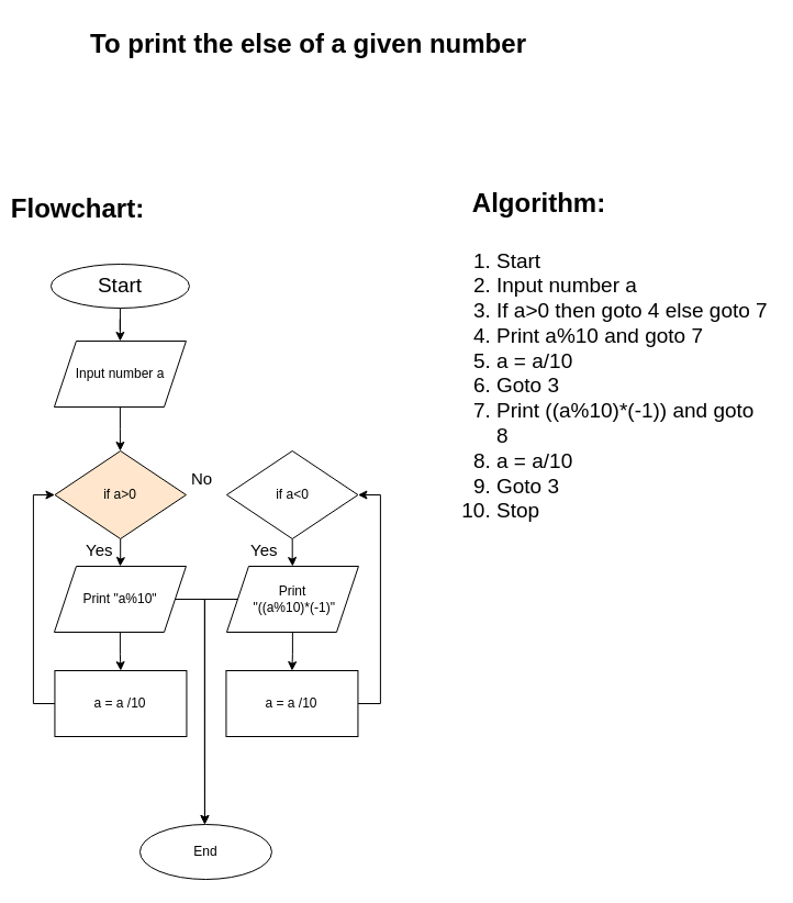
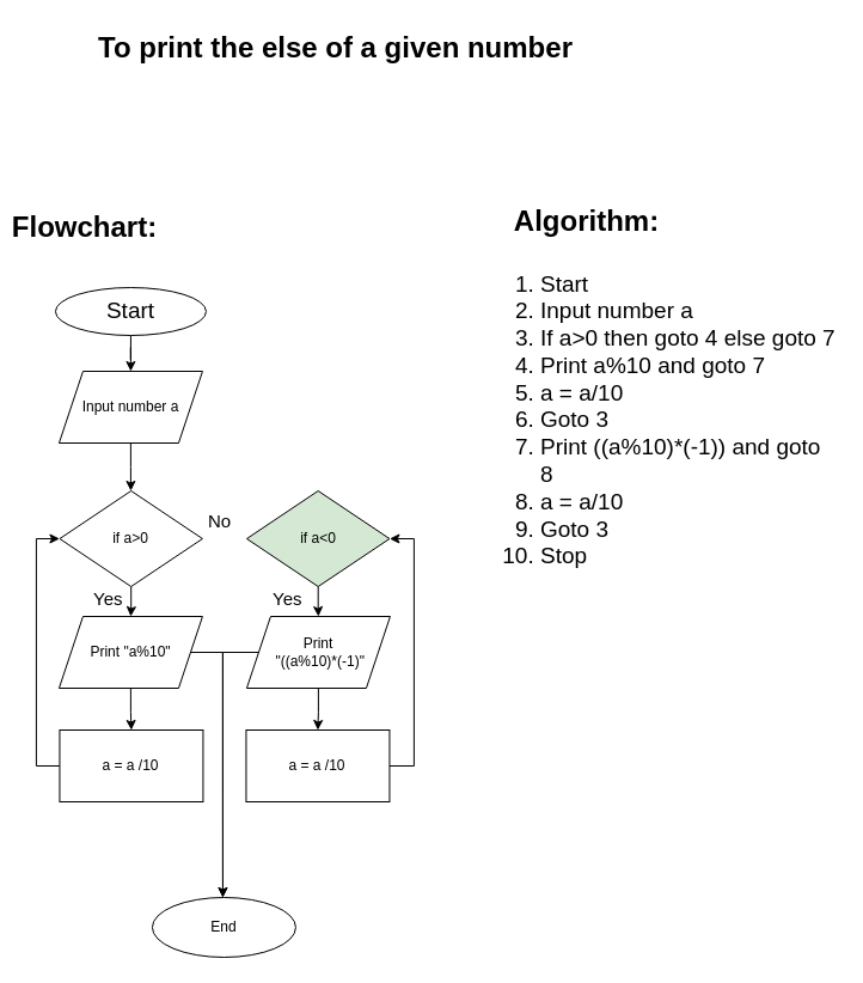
  <mxCell id="0" />
  <mxCell id="1" parent="0" />
  <mxCell id="2" value="" style="edgeStyle=orthogonalEdgeStyle;rounded=0;orthogonalLoop=1;jettySize=auto;html=1;" parent="1" source="3" target="9" edge="1"><mxGeometry relative="1" as="geometry" /></mxCell>
  <mxCell id="3" value="&lt;font style=&quot;font-size: 19px;&quot;&gt;Start&lt;/font&gt;" style="ellipse;whiteSpace=wrap;html=1;" parent="1" vertex="1"><mxGeometry x="45.94" y="240" width="126" height="40" as="geometry" /></mxCell>
  <mxCell id="4" value="Algorithm:" style="text;strokeColor=none;fillColor=none;html=1;fontSize=24;fontStyle=1;verticalAlign=middle;align=center;" parent="1" vertex="1"><mxGeometry x="440" y="165" width="100" height="40" as="geometry" /></mxCell>
  <mxCell id="5" value="Flowchart:" style="text;strokeColor=none;fillColor=none;html=1;fontSize=24;fontStyle=1;verticalAlign=middle;align=center;" parent="1" vertex="1"><mxGeometry x="20" y="170" width="100" height="40" as="geometry" /></mxCell>
  <mxCell id="6" value="To print the else of a given number" style="text;strokeColor=none;fillColor=none;html=1;fontSize=24;fontStyle=1;verticalAlign=middle;align=center;" parent="1" vertex="1"><mxGeometry x="230" y="20" width="100" height="40" as="geometry" /></mxCell>
  <mxCell id="7" value="&lt;ol&gt;&lt;li&gt;Start&lt;/li&gt;&lt;li&gt;Input number a&lt;/li&gt;&lt;li&gt;If a&amp;gt;0 then goto 4 else goto 7&lt;/li&gt;&lt;li&gt;Print a%10 and goto 7&lt;/li&gt;&lt;li&gt;a = a/10&lt;/li&gt;&lt;li&gt;Goto 3&lt;/li&gt;&lt;li&gt;Print ((a%10)*(-1)) and goto 8&lt;/li&gt;&lt;li&gt;a = a/10&lt;/li&gt;&lt;li&gt;Goto 3&lt;/li&gt;&lt;li&gt;Stop&lt;/li&gt;&lt;/ol&gt;" style="text;strokeColor=none;fillColor=none;html=1;whiteSpace=wrap;verticalAlign=middle;overflow=hidden;fontSize=19;" parent="1" vertex="1"><mxGeometry x="410" y="205" width="290" height="280" as="geometry" /></mxCell>
  <mxCell id="8" value="" style="edgeStyle=orthogonalEdgeStyle;rounded=0;orthogonalLoop=1;jettySize=auto;html=1;" parent="1" source="9" edge="1"><mxGeometry relative="1" as="geometry"><mxPoint x="108.94" y="410" as="targetPoint" /></mxGeometry></mxCell>
  <mxCell id="9" value="Input number a" style="shape=parallelogram;perimeter=parallelogramPerimeter;whiteSpace=wrap;html=1;fixedSize=1;" parent="1" vertex="1"><mxGeometry x="48.94" y="310" width="120" height="60" as="geometry" /></mxCell>
  <mxCell id="10" value="" style="edgeStyle=orthogonalEdgeStyle;rounded=0;orthogonalLoop=1;jettySize=auto;html=1;" edge="1" parent="1" source="11" target="14"><mxGeometry relative="1" as="geometry" /></mxCell>
- <mxCell id="11" value="if a&amp;gt;0" style="rhombus;whiteSpace=wrap;html=1;fillColor=#ffe6cc;" vertex="1" parent="1"><mxGeometry x="49.44" y="410" width="119.5" height="80" as="geometry" /></mxCell>
+ <mxCell id="11" value="if a&amp;gt;0" style="rhombus;whiteSpace=wrap;html=1;" vertex="1" parent="1"><mxGeometry x="49.44" y="410" width="119.5" height="80" as="geometry" /></mxCell>
  <mxCell id="12" value="" style="edgeStyle=orthogonalEdgeStyle;rounded=0;orthogonalLoop=1;jettySize=auto;html=1;" edge="1" parent="1" source="14" target="16"><mxGeometry relative="1" as="geometry" /></mxCell>
  <mxCell id="13" style="edgeStyle=orthogonalEdgeStyle;rounded=0;orthogonalLoop=1;jettySize=auto;html=1;" edge="1" parent="1" source="14"><mxGeometry relative="1" as="geometry"><mxPoint x="185.94" y="750" as="targetPoint" /><Array as="points"><mxPoint x="185.94" y="545" /></Array></mxGeometry></mxCell>
  <mxCell id="14" value="Print &quot;a%10&quot;" style="shape=parallelogram;perimeter=parallelogramPerimeter;whiteSpace=wrap;html=1;fixedSize=1;" vertex="1" parent="1"><mxGeometry x="48.94" y="515" width="120" height="60" as="geometry" /></mxCell>
  <mxCell id="15" style="edgeStyle=orthogonalEdgeStyle;rounded=0;orthogonalLoop=1;jettySize=auto;html=1;entryX=0;entryY=0.5;entryDx=0;entryDy=0;" edge="1" parent="1" source="16" target="11"><mxGeometry relative="1" as="geometry"><Array as="points"><mxPoint x="29.94" y="640" /><mxPoint x="29.94" y="450" /></Array></mxGeometry></mxCell>
  <mxCell id="16" value="a = a /10" style="rounded=0;whiteSpace=wrap;html=1;" vertex="1" parent="1"><mxGeometry x="49.44" y="610" width="120" height="60" as="geometry" /></mxCell>
  <mxCell id="17" value="Yes" style="text;whiteSpace=wrap;html=1;fontSize=15;" vertex="1" parent="1"><mxGeometry x="75.94" y="485" width="30" height="30" as="geometry" /></mxCell>
  <mxCell id="18" value="" style="edgeStyle=orthogonalEdgeStyle;rounded=0;orthogonalLoop=1;jettySize=auto;html=1;" edge="1" parent="1" source="19" target="22"><mxGeometry relative="1" as="geometry" /></mxCell>
- <mxCell id="19" value="if a&amp;lt;0" style="rhombus;whiteSpace=wrap;html=1;" vertex="1" parent="1"><mxGeometry x="205.94" y="410" width="119.5" height="80" as="geometry" /></mxCell>
+ <mxCell id="19" value="if a&amp;lt;0" style="rhombus;whiteSpace=wrap;html=1;fillColor=#d5e8d4;" vertex="1" parent="1"><mxGeometry x="205.94" y="410" width="119.5" height="80" as="geometry" /></mxCell>
  <mxCell id="20" value="" style="edgeStyle=orthogonalEdgeStyle;rounded=0;orthogonalLoop=1;jettySize=auto;html=1;" edge="1" parent="1" source="22" target="24"><mxGeometry relative="1" as="geometry" /></mxCell>
  <mxCell id="21" style="edgeStyle=orthogonalEdgeStyle;rounded=0;orthogonalLoop=1;jettySize=auto;html=1;" edge="1" parent="1" source="22"><mxGeometry relative="1" as="geometry"><mxPoint x="185.94" y="750" as="targetPoint" /></mxGeometry></mxCell>
  <mxCell id="22" value="Print&lt;br&gt;&amp;nbsp;&quot;((a%10)*(-1)&quot;" style="shape=parallelogram;perimeter=parallelogramPerimeter;whiteSpace=wrap;html=1;fixedSize=1;" vertex="1" parent="1"><mxGeometry x="205.94" y="515" width="120" height="60" as="geometry" /></mxCell>
  <mxCell id="23" style="edgeStyle=orthogonalEdgeStyle;rounded=0;orthogonalLoop=1;jettySize=auto;html=1;entryX=1;entryY=0.5;entryDx=0;entryDy=0;" edge="1" parent="1" source="24" target="19"><mxGeometry relative="1" as="geometry"><Array as="points"><mxPoint x="345.94" y="640" /><mxPoint x="345.94" y="450" /></Array></mxGeometry></mxCell>
  <mxCell id="24" value="a = a /10" style="rounded=0;whiteSpace=wrap;html=1;" vertex="1" parent="1"><mxGeometry x="205.44" y="610" width="120" height="60" as="geometry" /></mxCell>
  <mxCell id="25" value="Yes" style="text;whiteSpace=wrap;html=1;fontSize=15;" vertex="1" parent="1"><mxGeometry x="225.94" y="485" width="30" height="30" as="geometry" /></mxCell>
  <mxCell id="26" value="No" style="text;whiteSpace=wrap;html=1;fontSize=15;" vertex="1" parent="1"><mxGeometry x="171.94" y="420" width="30" height="30" as="geometry" /></mxCell>
  <mxCell id="27" value="End" style="ellipse;whiteSpace=wrap;html=1;" vertex="1" parent="1"><mxGeometry x="126.94" y="750" width="120" height="50" as="geometry" /></mxCell>
